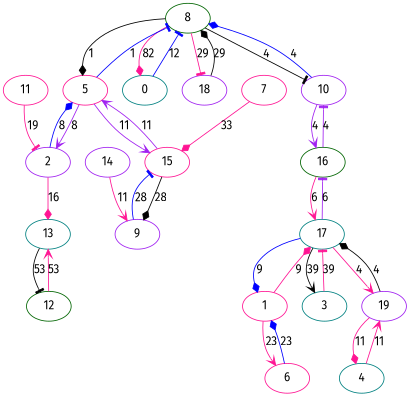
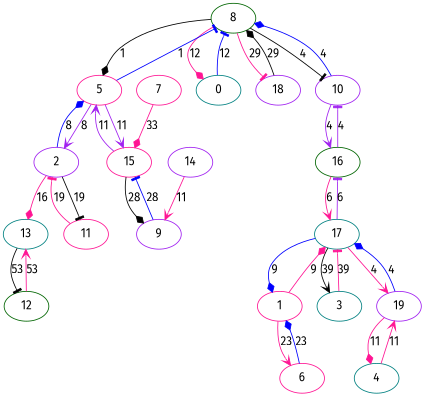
  digraph {
    fontname="Fira Sans"
    node [color=deeppink fontname="Fira Sans"]
    edge [arrowhead=diamond color=deeppink fontname="Fira Sans"]
    8 [color=darkgreen]
    5
    2 [color=purple]
    15
    10 [color=purple]
    0 [color=teal]
    18 [color=purple]
    13 [color=teal]
    11
    9 [color=purple]
    16 [color=darkgreen]
    17 [color=teal]
    19 [color=purple]
    1
    3 [color=teal]
    4 [color=teal]
    6
    12 [color=darkgreen]
    7
    14 [color=purple]
    8 -> 5 [color=black label=1]
    8 -> 10 [arrowhead=tee color=black label=4]
-   8 -> 0 [label=82]
+   8 -> 0 [label=12]
    8 -> 18 [arrowhead=tee label=29]
    5 -> 8 [arrowhead=tee color=blue label=1]
    5 -> 2 [arrowhead=vee color=purple label=8]
    5 -> 15 [arrowhead=vee color=purple label=11]
    2 -> 5 [color=blue label=8]
    2 -> 13 [label=16]
+   2 -> 11 [arrowhead=tee color=black label=19]
    15 -> 5 [arrowhead=vee color=purple label=11]
    15 -> 9 [color=black label=28]
    10 -> 8 [color=blue label=4]
    10 -> 16 [arrowhead=vee color=purple label=4]
    0 -> 8 [arrowhead=tee color=blue label=12]
    18 -> 8 [color=black label=29]
    13 -> 12 [arrowhead=tee color=black label=53]
    11 -> 2 [arrowhead=tee label=19]
    9 -> 15 [arrowhead=tee color=blue label=28]
    16 -> 10 [arrowhead=tee color=purple label=4]
    16 -> 17 [arrowhead=vee label=6]
    17 -> 16 [arrowhead=tee color=purple label=6]
    17 -> 19 [arrowhead=vee label=4]
    17 -> 1 [color=blue label=9]
    17 -> 3 [arrowhead=vee color=black label=39]
-   19 -> 17 [color=black label=4]
+   19 -> 17 [color=blue label=4]
    19 -> 4 [label=11]
    1 -> 17 [label=9]
    1 -> 6 [arrowhead=vee label=23]
    3 -> 17 [arrowhead=tee label=39]
    4 -> 19 [arrowhead=vee label=11]
    6 -> 1 [color=blue label=23]
    12 -> 13 [arrowhead=vee label=53]
    7 -> 15 [label=33]
    14 -> 9 [arrowhead=vee label=11]
  }
